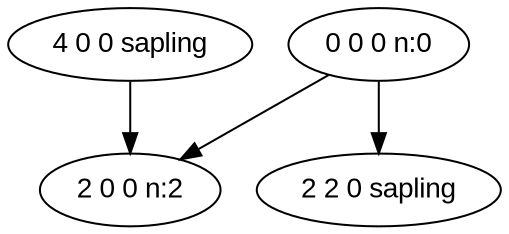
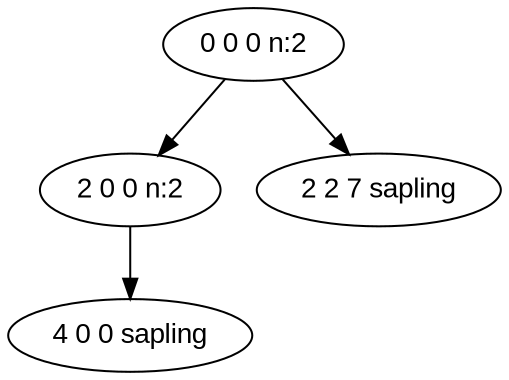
  strict digraph {
    fontname="Liberation Sans"
    node [fontname="Liberation Sans"]
    edge [fontname="Liberation Sans"]
-   n1 [label="0 0 0 n:0"]
+   n1 [label="0 0 0 n:2"]
    n2 [label="2 0 0 n:2"]
-   n3 [label="2 2 0 sapling"]
+   n3 [label="2 2 7 sapling"]
    n4 [label="4 0 0 sapling"]
    n1 -> n2
    n1 -> n3
-   n4 -> n2
+   n2 -> n4
  }
